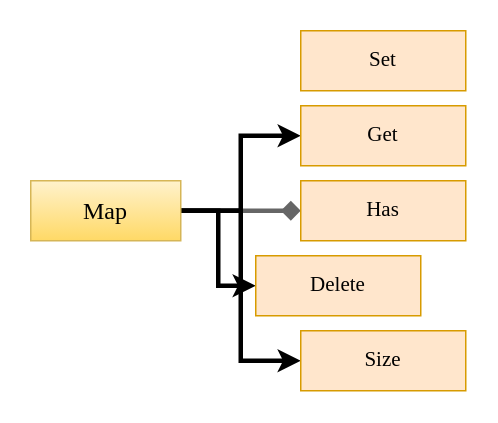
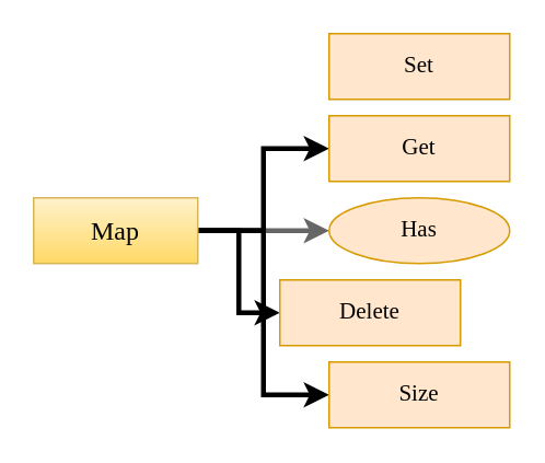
  <mxCell id="0" />
  <mxCell id="1" parent="0" />
- <mxCell id="2" style="edgeStyle=orthogonalEdgeStyle;rounded=0;orthogonalLoop=1;jettySize=auto;html=1;exitX=1;exitY=0.5;exitDx=0;exitDy=0;entryX=0;entryY=0.5;entryDx=0;entryDy=0;strokeWidth=3;fontFamily=Verdana;fontSize=14;fillColor=#f5f5f5;strokeColor=#666666;endArrow=diamond;" edge="1" parent="1" source="6" target="9"><mxGeometry relative="1" as="geometry" /></mxCell>
+ <mxCell id="2" style="edgeStyle=orthogonalEdgeStyle;rounded=0;orthogonalLoop=1;jettySize=auto;html=1;exitX=1;exitY=0.5;exitDx=0;exitDy=0;entryX=0;entryY=0.5;entryDx=0;entryDy=0;strokeWidth=3;fontFamily=Verdana;fontSize=14;fillColor=#f5f5f5;strokeColor=#666666;" edge="1" parent="1" source="6" target="9"><mxGeometry relative="1" as="geometry" /></mxCell>
  <mxCell id="3" style="edgeStyle=orthogonalEdgeStyle;rounded=0;orthogonalLoop=1;jettySize=auto;html=1;exitX=1;exitY=0.5;exitDx=0;exitDy=0;entryX=0;entryY=0.5;entryDx=0;entryDy=0;strokeWidth=3;" edge="1" parent="1" source="6" target="10"><mxGeometry relative="1" as="geometry" /></mxCell>
  <mxCell id="4" style="edgeStyle=orthogonalEdgeStyle;rounded=0;orthogonalLoop=1;jettySize=auto;html=1;exitX=1;exitY=0.5;exitDx=0;exitDy=0;entryX=0;entryY=0.5;entryDx=0;entryDy=0;strokeWidth=3;" edge="1" parent="1" source="6" target="11"><mxGeometry relative="1" as="geometry" /></mxCell>
  <mxCell id="5" style="edgeStyle=orthogonalEdgeStyle;rounded=0;orthogonalLoop=1;jettySize=auto;html=1;exitX=1;exitY=0.5;exitDx=0;exitDy=0;entryX=0;entryY=0.5;entryDx=0;entryDy=0;strokeWidth=3;" edge="1" parent="1" source="6" target="8"><mxGeometry relative="1" as="geometry" /></mxCell>
  <mxCell id="6" value="&lt;font style=&quot;font-size: 16px&quot;&gt;Map&lt;/font&gt;" style="rounded=0;whiteSpace=wrap;html=1;fontFamily=Verdana;fontSize=14;gradientColor=#ffd966;fillColor=#fff2cc;strokeColor=#d6b656;" vertex="1" parent="1"><mxGeometry x="20" y="120" width="100" height="40" as="geometry" /></mxCell>
  <mxCell id="7" value="&lt;font style=&quot;font-size: 14px&quot;&gt;Set&lt;/font&gt;" style="rounded=0;whiteSpace=wrap;html=1;fontFamily=Verdana;fontSize=14;fillColor=#ffe6cc;strokeColor=#d79b00;" vertex="1" parent="1"><mxGeometry x="200" y="20" width="110" height="40" as="geometry" /></mxCell>
  <mxCell id="8" value="&lt;font style=&quot;font-size: 14px&quot;&gt;Get&lt;/font&gt;" style="rounded=0;whiteSpace=wrap;html=1;fontFamily=Verdana;fontSize=14;fillColor=#ffe6cc;strokeColor=#d79b00;" vertex="1" parent="1"><mxGeometry x="200" y="70" width="110" height="40" as="geometry" /></mxCell>
- <mxCell id="9" value="&lt;font style=&quot;font-size: 14px&quot;&gt;Has&lt;/font&gt;" style="rounded=0;whiteSpace=wrap;html=1;fontFamily=Verdana;fontSize=14;fillColor=#ffe6cc;strokeColor=#d79b00;" vertex="1" parent="1"><mxGeometry x="200" y="120" width="110" height="40" as="geometry" /></mxCell>
+ <mxCell id="9" value="&lt;font style=&quot;font-size: 14px&quot;&gt;Has&lt;/font&gt;" style="ellipse;whiteSpace=wrap;html=1;fontFamily=Verdana;fontSize=14;fillColor=#ffe6cc;strokeColor=#d79b00;" vertex="1" parent="1"><mxGeometry x="200" y="120" width="110" height="40" as="geometry" /></mxCell>
  <mxCell id="10" value="&lt;font style=&quot;font-size: 14px&quot;&gt;Delete&lt;/font&gt;" style="rounded=0;whiteSpace=wrap;html=1;fontFamily=Verdana;fontSize=14;fillColor=#ffe6cc;strokeColor=#d79b00;" vertex="1" parent="1"><mxGeometry x="170" y="170" width="110" height="40" as="geometry" /></mxCell>
  <mxCell id="11" value="&lt;font style=&quot;font-size: 14px&quot;&gt;Size&lt;/font&gt;" style="rounded=0;whiteSpace=wrap;html=1;fontFamily=Verdana;fontSize=14;fillColor=#ffe6cc;strokeColor=#d79b00;" vertex="1" parent="1"><mxGeometry x="200" y="220" width="110" height="40" as="geometry" /></mxCell>
